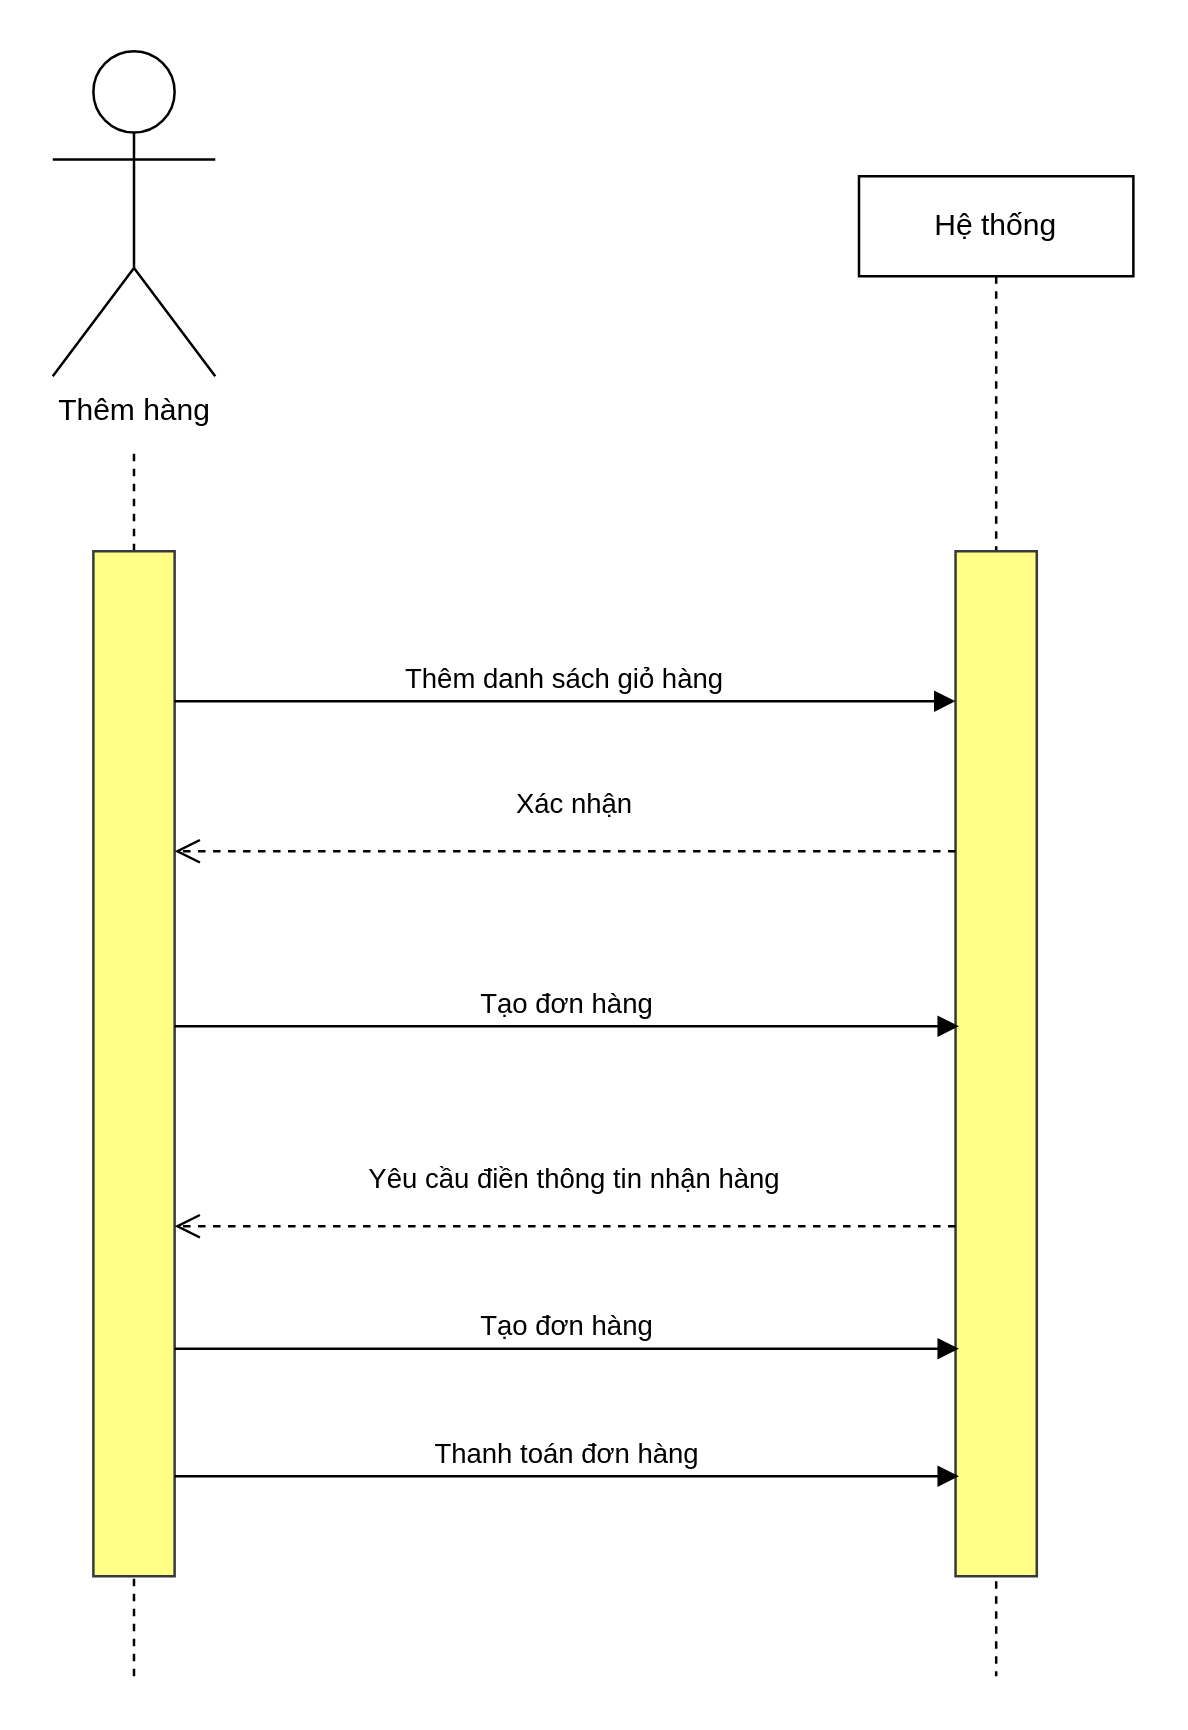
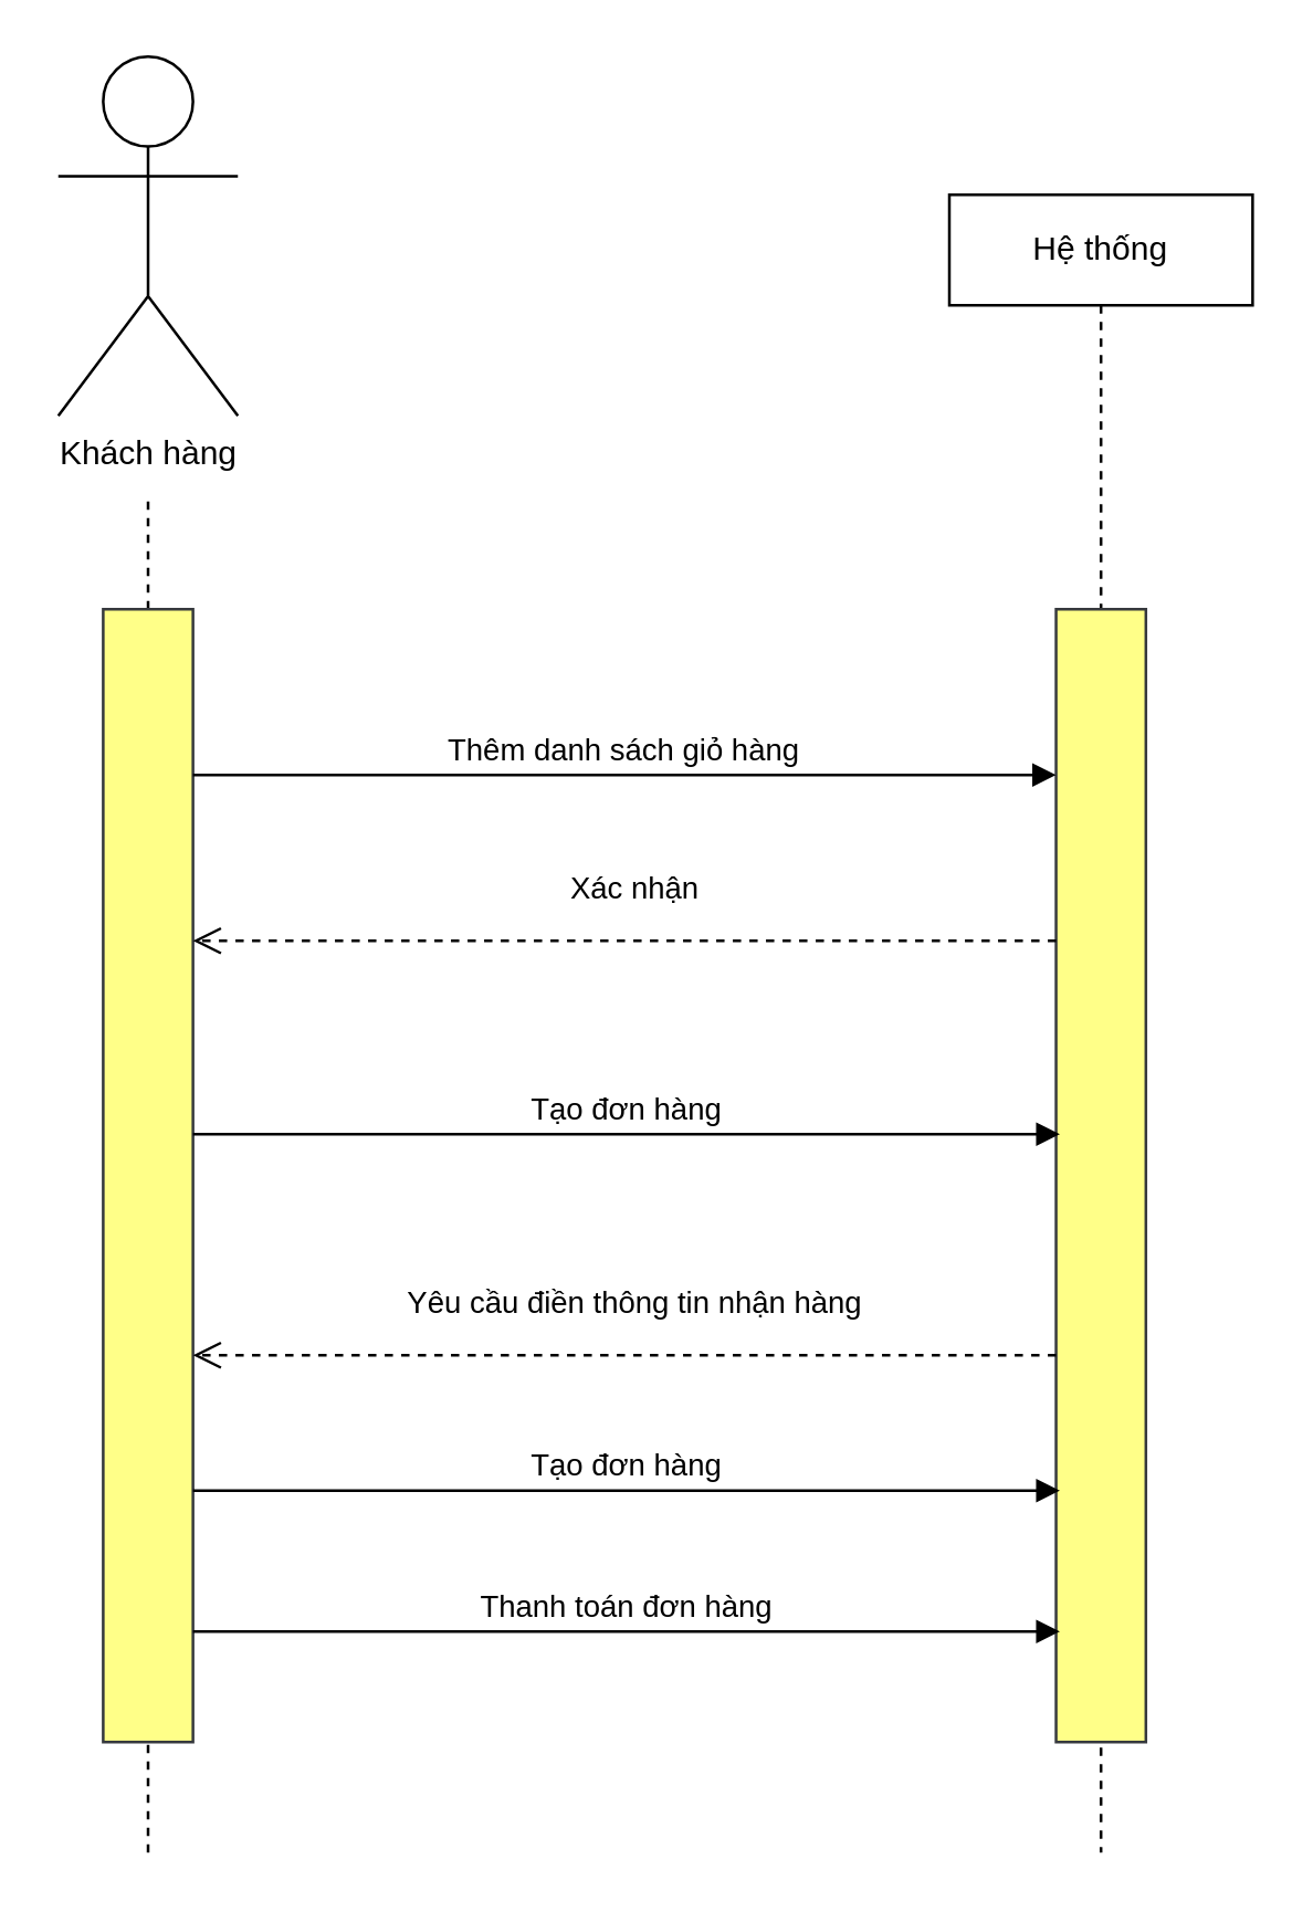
  <mxCell id="0" />
  <mxCell id="1" parent="0" />
  <mxCell id="2" value="" style="endArrow=none;dashed=1;html=1;rounded=0;" parent="1" edge="1"><mxGeometry width="50" height="50" relative="1" as="geometry"><mxPoint x="53" y="670" as="sourcePoint" /><mxPoint x="53" y="180" as="targetPoint" /></mxGeometry></mxCell>
  <mxCell id="3" value="Hệ thống" style="shape=umlLifeline;perimeter=lifelinePerimeter;whiteSpace=wrap;html=1;container=1;dropTarget=0;collapsible=0;recursiveResize=0;outlineConnect=0;portConstraint=eastwest;newEdgeStyle={&quot;curved&quot;:0,&quot;rounded&quot;:0};" parent="1" vertex="1"><mxGeometry x="343" y="70" width="109.75" height="600" as="geometry" /></mxCell>
  <mxCell id="4" value="" style="html=1;points=[[0,0,0,0,5],[0,1,0,0,-5],[1,0,0,0,5],[1,1,0,0,-5]];perimeter=orthogonalPerimeter;outlineConnect=0;targetShapes=umlLifeline;portConstraint=eastwest;newEdgeStyle={&quot;curved&quot;:0,&quot;rounded&quot;:0};fillColor=#ffff88;strokeColor=#36393d;" parent="3" vertex="1"><mxGeometry x="38.62" y="150" width="32.5" height="410" as="geometry" /></mxCell>
  <mxCell id="5" value="" style="html=1;points=[[0,0,0,0,5],[0,1,0,0,-5],[1,0,0,0,5],[1,1,0,0,-5]];perimeter=orthogonalPerimeter;outlineConnect=0;targetShapes=umlLifeline;portConstraint=eastwest;newEdgeStyle={&quot;curved&quot;:0,&quot;rounded&quot;:0};fillColor=#ffff88;strokeColor=#36393d;" parent="1" vertex="1"><mxGeometry x="36.75" y="220" width="32.5" height="410" as="geometry" /></mxCell>
  <mxCell id="6" value="Xác nhận" style="html=1;verticalAlign=bottom;endArrow=open;dashed=1;endSize=8;curved=0;rounded=0;" parent="1" source="4" edge="1"><mxGeometry x="-0.023" y="-10" relative="1" as="geometry"><mxPoint x="272" y="340" as="sourcePoint" /><mxPoint x="69.25" y="340" as="targetPoint" /><mxPoint as="offset" /></mxGeometry></mxCell>
  <mxCell id="7" value="Thêm danh sách giỏ hàng" style="html=1;verticalAlign=bottom;endArrow=block;curved=0;rounded=0;" parent="1" target="4" edge="1"><mxGeometry width="80" relative="1" as="geometry"><mxPoint x="69.25" y="280" as="sourcePoint" /><mxPoint x="149.25" y="280" as="targetPoint" /><Array as="points"><mxPoint x="119.25" y="280" /></Array></mxGeometry></mxCell>
  <mxCell id="8" value="Tạo đơn hàng" style="html=1;verticalAlign=bottom;endArrow=block;curved=0;rounded=0;" parent="1" edge="1"><mxGeometry width="80" relative="1" as="geometry"><mxPoint x="69.25" y="410" as="sourcePoint" /><mxPoint x="383" y="410" as="targetPoint" /><Array as="points"><mxPoint x="119.25" y="410" /></Array></mxGeometry></mxCell>
  <mxCell id="9" value="Yêu cầu điền thông tin nhận hàng" style="html=1;verticalAlign=bottom;endArrow=open;dashed=1;endSize=8;curved=0;rounded=0;" parent="1" source="4" edge="1"><mxGeometry x="-0.023" y="-10" relative="1" as="geometry"><mxPoint x="383" y="490" as="sourcePoint" /><mxPoint x="69.25" y="490" as="targetPoint" /><mxPoint as="offset" /></mxGeometry></mxCell>
- <mxCell id="10" value="Thêm hàng" style="shape=umlActor;verticalLabelPosition=bottom;verticalAlign=top;html=1;outlineConnect=0;" parent="1" vertex="1"><mxGeometry x="20.5" y="20" width="65" height="130" as="geometry" /></mxCell>
+ <mxCell id="10" value="Khách hàng" style="shape=umlActor;verticalLabelPosition=bottom;verticalAlign=top;html=1;outlineConnect=0;" parent="1" vertex="1"><mxGeometry x="20.5" y="20" width="65" height="130" as="geometry" /></mxCell>
  <mxCell id="11" value="Tạo đơn hàng" style="html=1;verticalAlign=bottom;endArrow=block;curved=0;rounded=0;" edge="1" parent="1"><mxGeometry width="80" relative="1" as="geometry"><mxPoint x="69.25" y="539" as="sourcePoint" /><mxPoint x="383" y="539" as="targetPoint" /><Array as="points"><mxPoint x="119.25" y="539" /></Array></mxGeometry></mxCell>
  <mxCell id="12" value="Thanh toán đơn hàng" style="html=1;verticalAlign=bottom;endArrow=block;curved=0;rounded=0;" edge="1" parent="1"><mxGeometry width="80" relative="1" as="geometry"><mxPoint x="69.25" y="590" as="sourcePoint" /><mxPoint x="383" y="590" as="targetPoint" /><Array as="points"><mxPoint x="119.25" y="590" /></Array></mxGeometry></mxCell>
